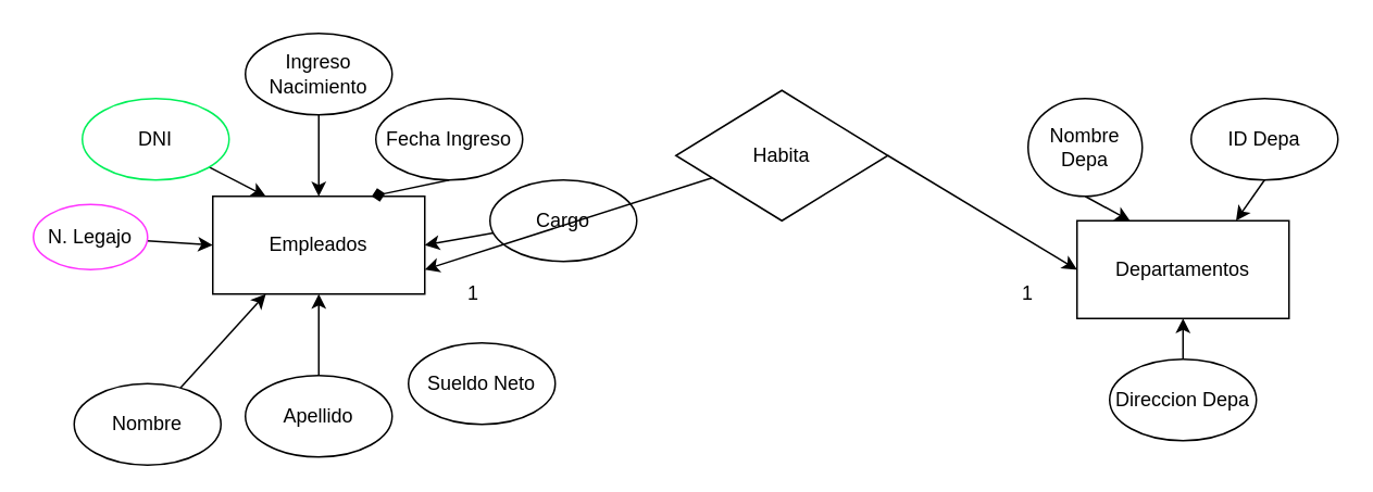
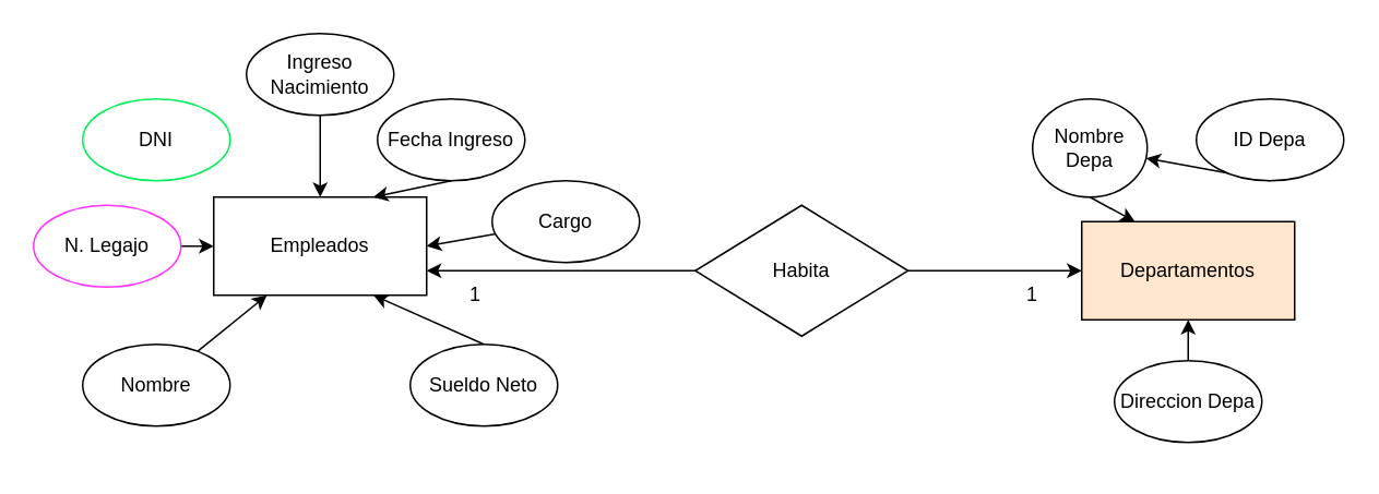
  <mxCell id="0" />
  <mxCell id="1" parent="0" />
  <mxCell id="2" value="Empleados" style="rounded=0;whiteSpace=wrap;html=1;" vertex="1" parent="1"><mxGeometry x="130" y="120" width="130" height="60" as="geometry" /></mxCell>
  <mxCell id="3" style="edgeStyle=none;html=1;entryX=0;entryY=0.5;entryDx=0;entryDy=0;" edge="1" parent="1" source="4" target="2"><mxGeometry relative="1" as="geometry" /></mxCell>
- <mxCell id="4" value="N. Legajo" style="ellipse;whiteSpace=wrap;html=1;strokeColor=#FF33FF;" vertex="1" parent="1"><mxGeometry x="20" y="125" width="70" height="40" as="geometry" /></mxCell>
- <mxCell id="5" style="edgeStyle=none;html=1;entryX=0.25;entryY=0;entryDx=0;entryDy=0;" edge="1" parent="1" source="6" target="2"><mxGeometry relative="1" as="geometry" /></mxCell>
+ <mxCell id="4" value="N. Legajo" style="ellipse;whiteSpace=wrap;html=1;strokeColor=#FF33FF;" vertex="1" parent="1"><mxGeometry x="20" y="125" width="90" height="50" as="geometry" /></mxCell>
  <mxCell id="6" value="DNI" style="ellipse;whiteSpace=wrap;html=1;strokeColor=#00F058;" vertex="1" parent="1"><mxGeometry x="50" y="60" width="90" height="50" as="geometry" /></mxCell>
- <mxCell id="7" style="edgeStyle=none;html=1;entryX=0.5;entryY=1;entryDx=0;entryDy=0;" edge="1" parent="1" source="8" target="2"><mxGeometry relative="1" as="geometry" /></mxCell>
- <mxCell id="8" value="Apellido" style="ellipse;whiteSpace=wrap;html=1;" vertex="1" parent="1"><mxGeometry x="150" y="230" width="90" height="50" as="geometry" /></mxCell>
  <mxCell id="9" style="edgeStyle=none;html=1;entryX=0.25;entryY=1;entryDx=0;entryDy=0;" edge="1" parent="1" source="10" target="2"><mxGeometry relative="1" as="geometry" /></mxCell>
- <mxCell id="10" value="Nombre" style="ellipse;whiteSpace=wrap;html=1;" vertex="1" parent="1"><mxGeometry x="45" y="235" width="90" height="50" as="geometry" /></mxCell>
+ <mxCell id="10" value="Nombre" style="ellipse;whiteSpace=wrap;html=1;" vertex="1" parent="1"><mxGeometry x="50" y="210" width="90" height="50" as="geometry" /></mxCell>
  <mxCell id="11" style="edgeStyle=none;html=1;entryX=0.5;entryY=0;entryDx=0;entryDy=0;" edge="1" parent="1" source="12" target="2"><mxGeometry relative="1" as="geometry" /></mxCell>
  <mxCell id="12" value="Ingreso Nacimiento" style="ellipse;whiteSpace=wrap;html=1;" vertex="1" parent="1"><mxGeometry x="150" y="20" width="90" height="50" as="geometry" /></mxCell>
- <mxCell id="13" style="edgeStyle=none;html=1;exitX=0.5;exitY=1;exitDx=0;exitDy=0;entryX=0.75;entryY=0;entryDx=0;entryDy=0;endArrow=diamond;" edge="1" parent="1" source="14" target="2"><mxGeometry relative="1" as="geometry" /></mxCell>
+ <mxCell id="13" style="edgeStyle=none;html=1;exitX=0.5;exitY=1;exitDx=0;exitDy=0;entryX=0.75;entryY=0;entryDx=0;entryDy=0;" edge="1" parent="1" source="14" target="2"><mxGeometry relative="1" as="geometry" /></mxCell>
  <mxCell id="14" value="Fecha Ingreso" style="ellipse;whiteSpace=wrap;html=1;" vertex="1" parent="1"><mxGeometry x="230" y="60" width="90" height="50" as="geometry" /></mxCell>
  <mxCell id="15" style="edgeStyle=none;html=1;entryX=1;entryY=0.5;entryDx=0;entryDy=0;" edge="1" parent="1" source="16" target="2"><mxGeometry relative="1" as="geometry" /></mxCell>
  <mxCell id="16" value="Cargo" style="ellipse;whiteSpace=wrap;html=1;" vertex="1" parent="1"><mxGeometry x="300" y="110" width="90" height="50" as="geometry" /></mxCell>
+ <mxCell id="17" style="edgeStyle=none;html=1;exitX=0.5;exitY=0;exitDx=0;exitDy=0;entryX=0.75;entryY=1;entryDx=0;entryDy=0;" edge="1" parent="1" source="18" target="2"><mxGeometry relative="1" as="geometry" /></mxCell>
  <mxCell id="18" value="Sueldo Neto" style="ellipse;whiteSpace=wrap;html=1;" vertex="1" parent="1"><mxGeometry x="250" y="210" width="90" height="50" as="geometry" /></mxCell>
- <mxCell id="19" value="Departamentos" style="rounded=0;whiteSpace=wrap;html=1;" vertex="1" parent="1"><mxGeometry x="660" y="135" width="130" height="60" as="geometry" /></mxCell>
- <mxCell id="20" style="edgeStyle=none;html=1;exitX=0.5;exitY=1;exitDx=0;exitDy=0;entryX=0.75;entryY=0;entryDx=0;entryDy=0;" edge="1" parent="1" source="21" target="19"><mxGeometry relative="1" as="geometry" /></mxCell>
+ <mxCell id="19" value="Departamentos" style="rounded=0;whiteSpace=wrap;html=1;fillColor=#ffe6cc;" vertex="1" parent="1"><mxGeometry x="660" y="135" width="130" height="60" as="geometry" /></mxCell>
+ <mxCell id="20" style="edgeStyle=none;html=1;exitX=0.5;exitY=1;exitDx=0;exitDy=0;" edge="1" parent="1" source="21" target="23"><mxGeometry relative="1" as="geometry" /></mxCell>
  <mxCell id="21" value="ID Depa" style="ellipse;whiteSpace=wrap;html=1;" vertex="1" parent="1"><mxGeometry x="730" y="60" width="90" height="50" as="geometry" /></mxCell>
  <mxCell id="22" style="edgeStyle=none;html=1;exitX=0.5;exitY=1;exitDx=0;exitDy=0;entryX=0.25;entryY=0;entryDx=0;entryDy=0;" edge="1" parent="1" source="23" target="19"><mxGeometry relative="1" as="geometry" /></mxCell>
  <mxCell id="23" value="Nombre Depa" style="ellipse;whiteSpace=wrap;html=1;" vertex="1" parent="1"><mxGeometry x="630" y="60" width="70" height="60" as="geometry" /></mxCell>
  <mxCell id="24" style="edgeStyle=none;html=1;exitX=0.5;exitY=0;exitDx=0;exitDy=0;entryX=0.5;entryY=1;entryDx=0;entryDy=0;" edge="1" parent="1" source="25" target="19"><mxGeometry relative="1" as="geometry" /></mxCell>
  <mxCell id="25" value="Direccion Depa" style="ellipse;whiteSpace=wrap;html=1;" vertex="1" parent="1"><mxGeometry x="680" y="220" width="90" height="50" as="geometry" /></mxCell>
  <mxCell id="26" style="edgeStyle=none;html=1;entryX=0;entryY=0.5;entryDx=0;entryDy=0;exitX=1;exitY=0.5;exitDx=0;exitDy=0;" edge="1" parent="1" source="28" target="19"><mxGeometry relative="1" as="geometry"><mxPoint x="580" y="165" as="targetPoint" /><mxPoint x="630" y="165" as="sourcePoint" /></mxGeometry></mxCell>
  <mxCell id="27" style="edgeStyle=none;html=1;entryX=1;entryY=0.75;entryDx=0;entryDy=0;" edge="1" parent="1" source="28" target="2"><mxGeometry relative="1" as="geometry" /></mxCell>
- <mxCell id="28" value="Habita" style="rhombus;whiteSpace=wrap;html=1;" vertex="1" parent="1"><mxGeometry x="414" y="55" width="130" height="80" as="geometry" /></mxCell>
+ <mxCell id="28" value="Habita" style="rhombus;whiteSpace=wrap;html=1;" vertex="1" parent="1"><mxGeometry x="424" y="125" width="130" height="80" as="geometry" /></mxCell>
  <mxCell id="29" value="1" style="text;html=1;strokeColor=none;fillColor=none;align=center;verticalAlign=middle;whiteSpace=wrap;rounded=0;" vertex="1" parent="1"><mxGeometry x="600" y="165" width="60" height="30" as="geometry" /></mxCell>
  <mxCell id="30" value="1" style="text;html=1;strokeColor=none;fillColor=none;align=center;verticalAlign=middle;whiteSpace=wrap;rounded=0;" vertex="1" parent="1"><mxGeometry x="260" y="165" width="60" height="30" as="geometry" /></mxCell>
